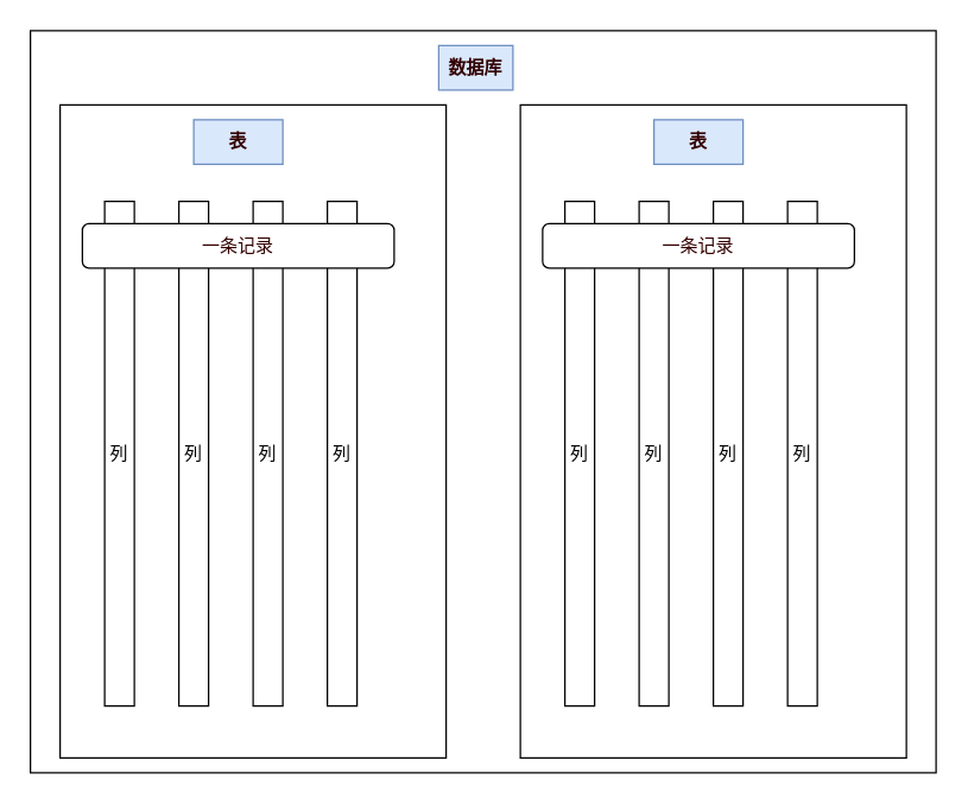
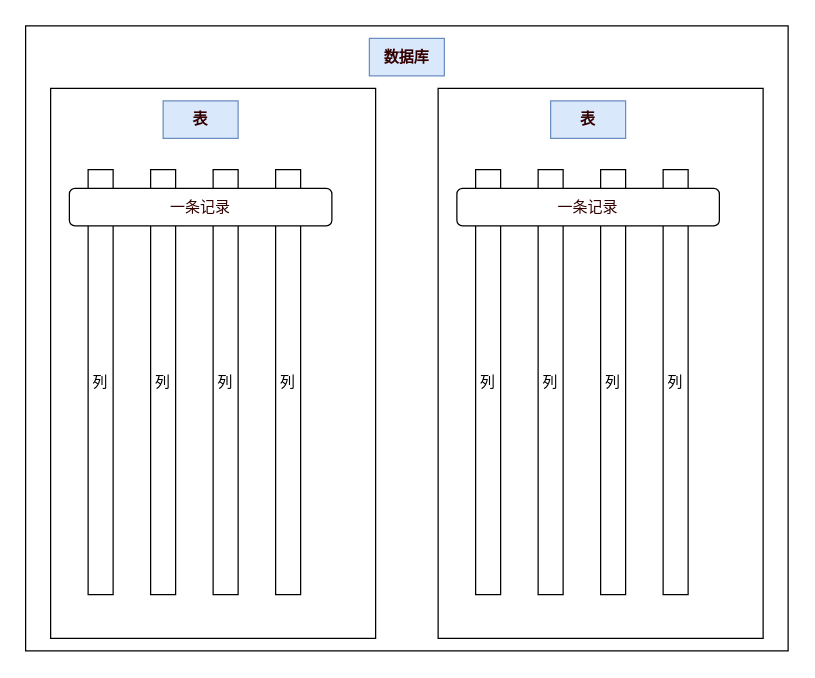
  <mxCell id="0" />
  <mxCell id="1" parent="0" />
  <mxCell id="2" value="" style="rounded=0;whiteSpace=wrap;html=1;" vertex="1" parent="1"><mxGeometry x="20" y="20" width="610" height="500" as="geometry" /></mxCell>
- <mxCell id="3" value="数据库" style="text;html=1;strokeColor=#6c8ebf;fillColor=#dae8fc;align=center;verticalAlign=middle;whiteSpace=wrap;rounded=0;fontFamily=Tahoma;fontStyle=1;fontColor=#330000;" vertex="1" parent="1"><mxGeometry x="295" y="30" width="50" height="30" as="geometry" /></mxCell>
+ <mxCell id="3" value="数据库" style="text;html=1;strokeColor=#6c8ebf;fillColor=#dae8fc;align=center;verticalAlign=middle;whiteSpace=wrap;rounded=0;fontFamily=Tahoma;fontStyle=1;fontColor=#330000;" vertex="1" parent="1"><mxGeometry x="295" y="30" width="60" height="30" as="geometry" /></mxCell>
  <mxCell id="4" value="" style="group" vertex="1" connectable="0" parent="1"><mxGeometry x="40" y="70" width="260" height="440" as="geometry" /></mxCell>
  <mxCell id="5" value="" style="rounded=0;whiteSpace=wrap;html=1;" vertex="1" parent="4"><mxGeometry width="260" height="440" as="geometry" /></mxCell>
  <mxCell id="6" value="列" style="rounded=0;whiteSpace=wrap;html=1;" vertex="1" parent="4"><mxGeometry x="30" y="65" width="20" height="340" as="geometry" /></mxCell>
  <mxCell id="7" value="列" style="rounded=0;whiteSpace=wrap;html=1;" vertex="1" parent="4"><mxGeometry x="80" y="65" width="20" height="340" as="geometry" /></mxCell>
  <mxCell id="8" value="列" style="rounded=0;whiteSpace=wrap;html=1;" vertex="1" parent="4"><mxGeometry x="130" y="65" width="20" height="340" as="geometry" /></mxCell>
  <mxCell id="9" value="列" style="rounded=0;whiteSpace=wrap;html=1;" vertex="1" parent="4"><mxGeometry x="180" y="65" width="20" height="340" as="geometry" /></mxCell>
  <mxCell id="10" value="表" style="text;html=1;strokeColor=#6c8ebf;fillColor=#dae8fc;align=center;verticalAlign=middle;whiteSpace=wrap;rounded=0;fontFamily=Tahoma;fontStyle=1;fontColor=#330000;" vertex="1" parent="4"><mxGeometry x="90" y="10" width="60" height="30" as="geometry" /></mxCell>
  <mxCell id="11" value="一条记录" style="rounded=1;whiteSpace=wrap;html=1;fontFamily=Tahoma;fontColor=#330000;" vertex="1" parent="4"><mxGeometry x="15" y="80" width="210" height="30" as="geometry" /></mxCell>
  <mxCell id="12" value="" style="group" vertex="1" connectable="0" parent="1"><mxGeometry x="350" y="70" width="260" height="440" as="geometry" /></mxCell>
  <mxCell id="13" value="" style="rounded=0;whiteSpace=wrap;html=1;" vertex="1" parent="12"><mxGeometry width="260" height="440" as="geometry" /></mxCell>
  <mxCell id="14" value="列" style="rounded=0;whiteSpace=wrap;html=1;" vertex="1" parent="12"><mxGeometry x="30" y="65" width="20" height="340" as="geometry" /></mxCell>
  <mxCell id="15" value="列" style="rounded=0;whiteSpace=wrap;html=1;" vertex="1" parent="12"><mxGeometry x="80" y="65" width="20" height="340" as="geometry" /></mxCell>
  <mxCell id="16" value="列" style="rounded=0;whiteSpace=wrap;html=1;" vertex="1" parent="12"><mxGeometry x="130" y="65" width="20" height="340" as="geometry" /></mxCell>
  <mxCell id="17" value="列" style="rounded=0;whiteSpace=wrap;html=1;" vertex="1" parent="12"><mxGeometry x="180" y="65" width="20" height="340" as="geometry" /></mxCell>
  <mxCell id="18" value="表" style="text;html=1;strokeColor=#6c8ebf;fillColor=#dae8fc;align=center;verticalAlign=middle;whiteSpace=wrap;rounded=0;fontFamily=Tahoma;fontStyle=1;fontColor=#330000;" vertex="1" parent="12"><mxGeometry x="90" y="10" width="60" height="30" as="geometry" /></mxCell>
  <mxCell id="19" value="一条记录" style="rounded=1;whiteSpace=wrap;html=1;fontFamily=Tahoma;fontColor=#330000;" vertex="1" parent="12"><mxGeometry x="15" y="80" width="210" height="30" as="geometry" /></mxCell>
